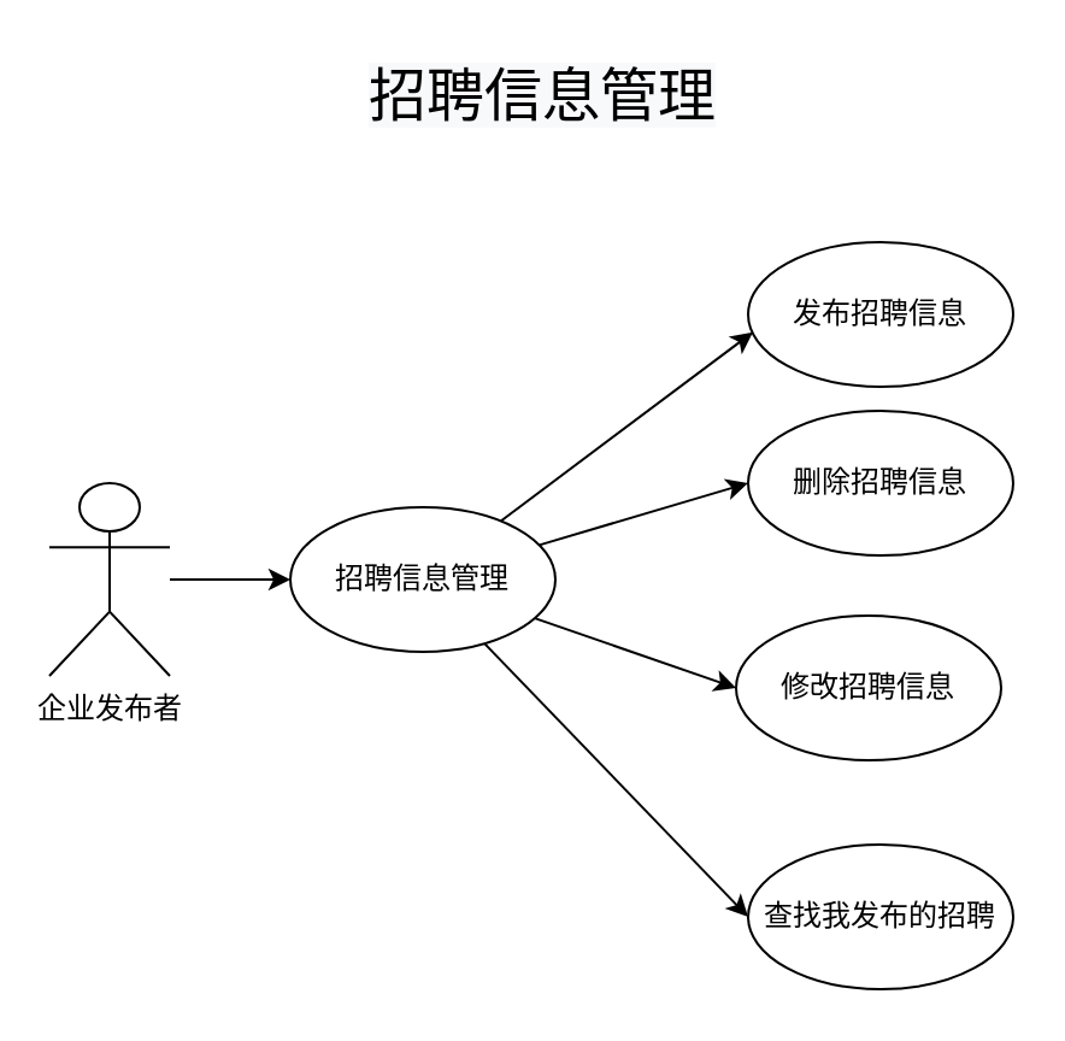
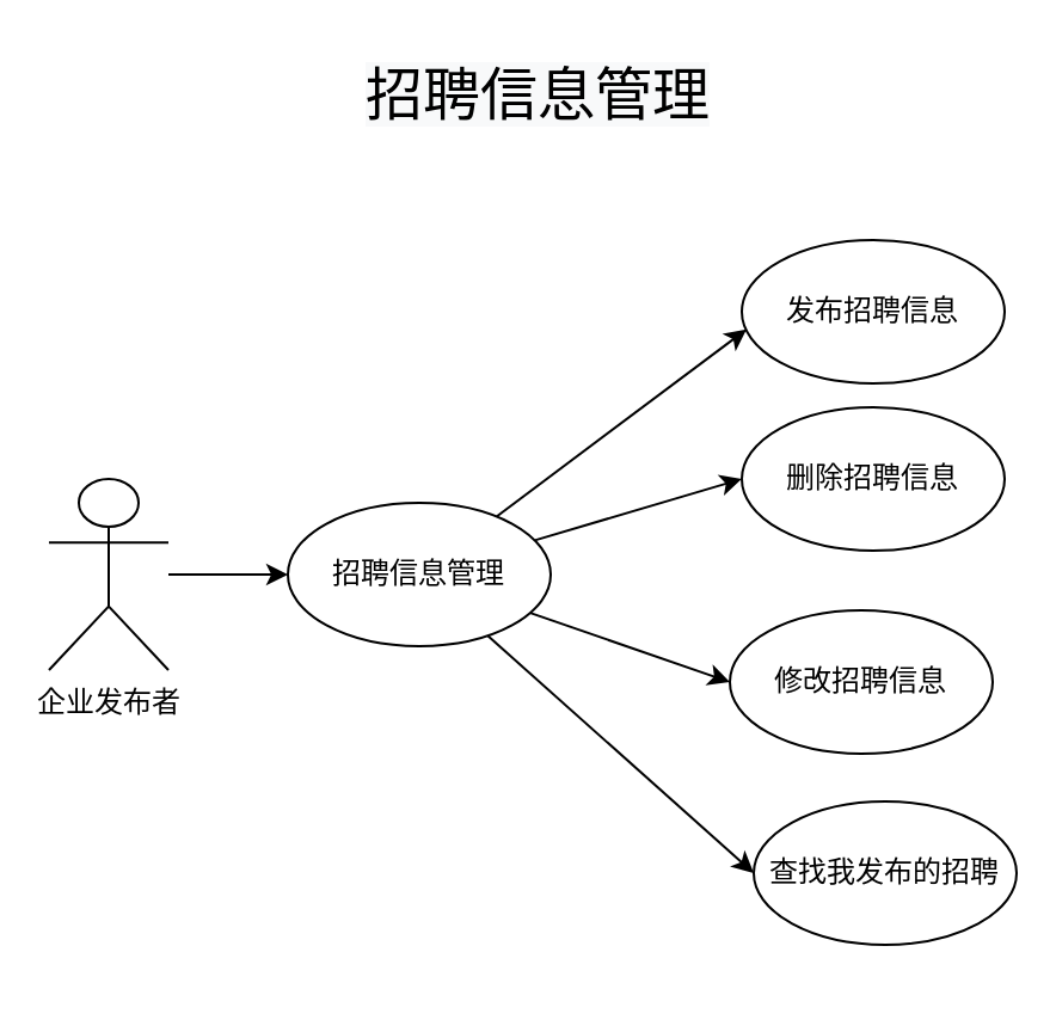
  <mxCell id="0" />
  <mxCell id="1" parent="0" />
  <mxCell id="2" style="rounded=0;orthogonalLoop=1;jettySize=auto;html=1;entryX=0.018;entryY=0.623;entryDx=0;entryDy=0;entryPerimeter=0;" edge="1" parent="1" source="6" target="10"><mxGeometry relative="1" as="geometry" /></mxCell>
  <mxCell id="3" style="edgeStyle=none;rounded=0;orthogonalLoop=1;jettySize=auto;html=1;entryX=0;entryY=0.5;entryDx=0;entryDy=0;" edge="1" parent="1" source="6" target="9"><mxGeometry relative="1" as="geometry" /></mxCell>
  <mxCell id="4" style="edgeStyle=none;rounded=0;orthogonalLoop=1;jettySize=auto;html=1;entryX=0;entryY=0.5;entryDx=0;entryDy=0;" edge="1" parent="1" source="6" target="11"><mxGeometry relative="1" as="geometry" /></mxCell>
  <mxCell id="5" style="edgeStyle=none;rounded=0;orthogonalLoop=1;jettySize=auto;html=1;entryX=0;entryY=0.5;entryDx=0;entryDy=0;" edge="1" parent="1" source="6" target="12"><mxGeometry relative="1" as="geometry" /></mxCell>
  <mxCell id="6" value="招聘信息管理" style="ellipse;whiteSpace=wrap;html=1;" vertex="1" parent="1"><mxGeometry x="120" y="210" width="110" height="60" as="geometry" /></mxCell>
  <mxCell id="7" style="edgeStyle=orthogonalEdgeStyle;rounded=0;orthogonalLoop=1;jettySize=auto;html=1;entryX=0;entryY=0.5;entryDx=0;entryDy=0;" edge="1" parent="1" source="8" target="6"><mxGeometry relative="1" as="geometry" /></mxCell>
  <mxCell id="8" value="企业发布者" style="shape=umlActor;verticalLabelPosition=bottom;verticalAlign=top;html=1;" vertex="1" parent="1"><mxGeometry x="20" y="200" width="50" height="80" as="geometry" /></mxCell>
  <mxCell id="9" value="修改招聘信息" style="ellipse;whiteSpace=wrap;html=1;" vertex="1" parent="1"><mxGeometry x="305" y="255" width="110" height="60" as="geometry" /></mxCell>
  <mxCell id="10" value="发布招聘信息" style="ellipse;whiteSpace=wrap;html=1;" vertex="1" parent="1"><mxGeometry x="310" y="100" width="110" height="60" as="geometry" /></mxCell>
  <mxCell id="11" value="删除招聘信息" style="ellipse;whiteSpace=wrap;html=1;" vertex="1" parent="1"><mxGeometry x="310" y="170" width="110" height="60" as="geometry" /></mxCell>
- <mxCell id="12" value="查找我发布的招聘" style="ellipse;whiteSpace=wrap;html=1;" vertex="1" parent="1"><mxGeometry x="310" y="350" width="110" height="60" as="geometry" /></mxCell>
+ <mxCell id="12" value="查找我发布的招聘" style="ellipse;whiteSpace=wrap;html=1;" vertex="1" parent="1"><mxGeometry x="315" y="335" width="110" height="60" as="geometry" /></mxCell>
  <mxCell id="13" value="&lt;font style=&quot;font-size: 24px&quot;&gt;&lt;span style=&quot;color: rgb(0 , 0 , 0) ; font-family: &amp;#34;helvetica&amp;#34; ; font-style: normal ; font-weight: 400 ; letter-spacing: normal ; text-align: center ; text-indent: 0px ; text-transform: none ; word-spacing: 0px ; background-color: rgb(248 , 249 , 250) ; display: inline ; float: none&quot;&gt;招聘信息管理&lt;/span&gt;&lt;br&gt;&lt;/font&gt;" style="text;html=1;strokeColor=none;fillColor=none;align=center;verticalAlign=middle;whiteSpace=wrap;rounded=0;" vertex="1" parent="1"><mxGeometry x="120" y="20" width="210" height="40" as="geometry" /></mxCell>
